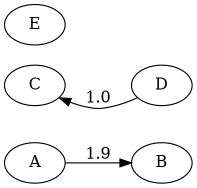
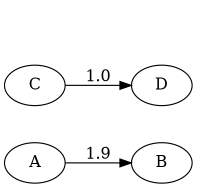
  digraph {
    rankdir=LR
    A
    B
    C
    D
-   E
    A -> B [label=1.9]
-   D -> C [label=1.0]
+   C -> D [label=1.0]
  }
